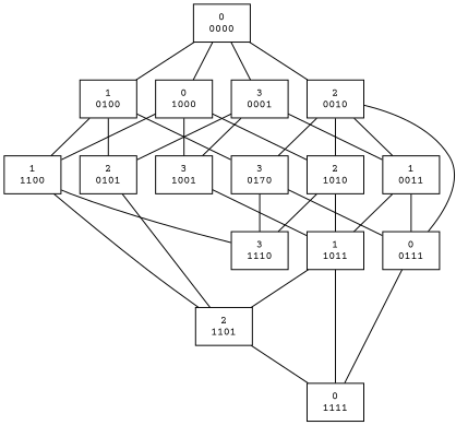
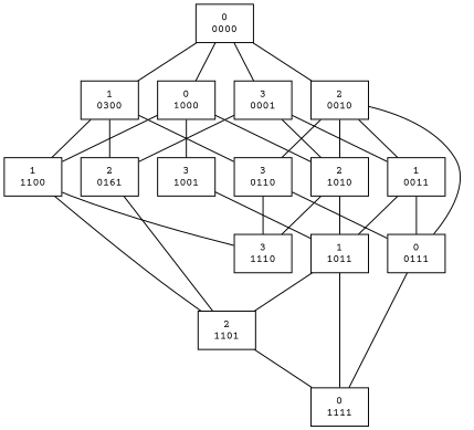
  graph {
    fontname="Courier Prime"
    node [fontname="Courier Prime" fontsize=10 shape=box]
    edge [fontname="Courier Prime"]
    n1 [label="0\n0000"]
    n2 [label="0\n1000"]
-   n3 [label="1\n0100"]
+   n3 [label="1\n0300"]
    n4 [label="2\n0010"]
    n5 [label="3\n0001"]
    n6 [label="1\n1100"]
    n7 [label="2\n1010"]
    n8 [label="3\n1001"]
-   n9 [label="3\n0170"]
-   n10 [label="2\n0101"]
+   n9 [label="3\n0110"]
+   n10 [label="2\n0161"]
    n11 [label="1\n0011"]
    n12 [label="0\n0111"]
    n13 [label="3\n1110"]
    n14 [label="2\n1101"]
    n15 [label="1\n1011"]
    n16 [label="0\n1111"]
    n1 -- n2
    n1 -- n3
    n1 -- n4
    n1 -- n5
    n2 -- n6
    n2 -- n7
    n2 -- n8
    n3 -- n6
    n3 -- n9
    n3 -- n10
    n4 -- n7
    n4 -- n9
    n4 -- n11
    n4 -- n12
-   n5 -- n8
+   n5 -- n7
    n5 -- n10
    n5 -- n11
    n6 -- n13
    n6 -- n14
    n7 -- n13
    n7 -- n15
    n8 -- n15
    n9 -- n12
    n9 -- n13
    n10 -- n14
    n11 -- n12
    n11 -- n15
    n12 -- n16
    n14 -- n16
    n15 -- n14
    n15 -- n16
  }
